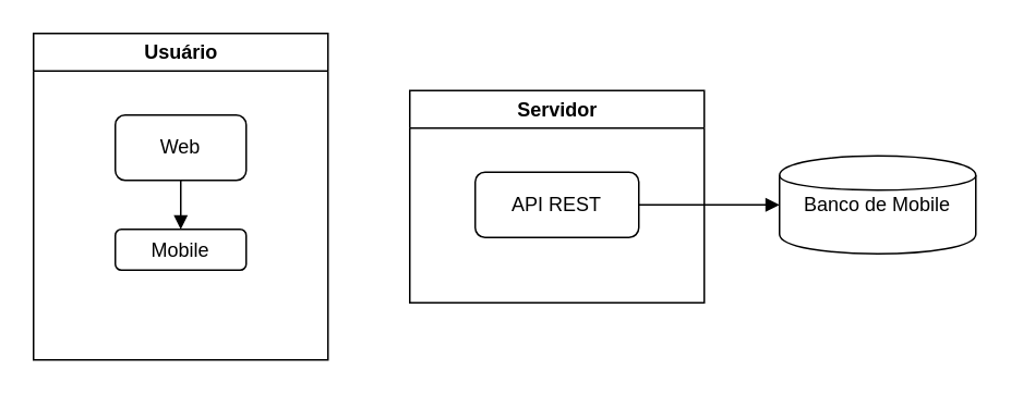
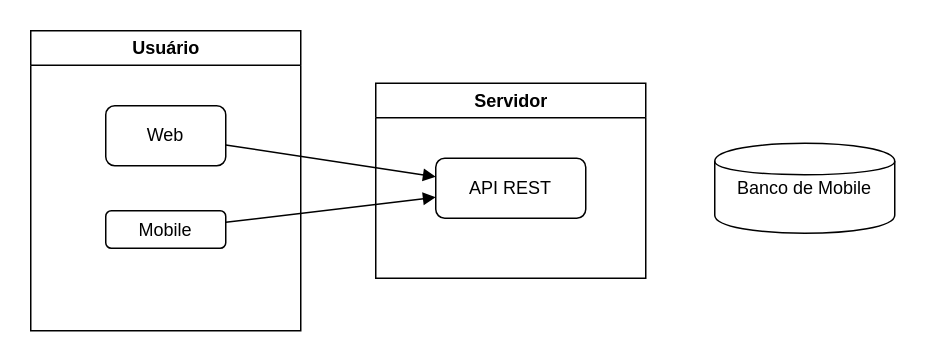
  <mxCell id="0" />
  <mxCell id="1" parent="0" />
  <mxCell id="2" value="Usuário" style="swimlane;html=1;" parent="1" vertex="1"><mxGeometry x="20" y="20" width="180" height="200" as="geometry" /></mxCell>
  <mxCell id="3" value="Web" style="shape=rectangle;rounded=1;whiteSpace=wrap;html=1;" parent="2" vertex="1"><mxGeometry x="50" y="50" width="80" height="40" as="geometry" /></mxCell>
  <mxCell id="4" value="Mobile" style="shape=rectangle;rounded=1;whiteSpace=wrap;html=1;" parent="2" vertex="1"><mxGeometry x="50" y="120" width="80" height="25" as="geometry" /></mxCell>
  <mxCell id="5" value="Servidor" style="swimlane;html=1;" parent="1" vertex="1"><mxGeometry x="250" y="55" width="180" height="130" as="geometry" /></mxCell>
  <mxCell id="6" value="API REST" style="shape=rectangle;rounded=1;whiteSpace=wrap;html=1;" parent="5" vertex="1"><mxGeometry x="40" y="50" width="100" height="40" as="geometry" /></mxCell>
  <mxCell id="7" value="Banco de Mobile" style="shape=cylinder;whiteSpace=wrap;html=1;" parent="1" vertex="1"><mxGeometry x="476" y="95" width="120" height="60" as="geometry" /></mxCell>
- <mxCell id="8" style="endArrow=block;html=1;" parent="1" source="3" target="4" edge="1"><mxGeometry relative="1" as="geometry" /></mxCell>
- <mxCell id="10" style="endArrow=block;html=1;" parent="1" source="6" target="7" edge="1"><mxGeometry relative="1" as="geometry" /></mxCell>
+ <mxCell id="8" style="endArrow=block;html=1;" parent="1" source="3" target="6" edge="1"><mxGeometry relative="1" as="geometry" /></mxCell>
+ <mxCell id="9" style="endArrow=block;html=1;" parent="1" source="4" target="6" edge="1"><mxGeometry relative="1" as="geometry" /></mxCell>
